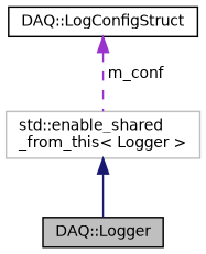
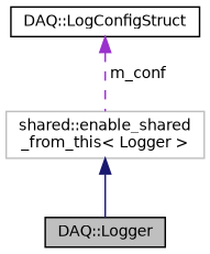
  digraph {
    node [color=black fillcolor=white fontname=Helvetica fontsize=10 shape=record style=filled]
    edge [dir=back fontname=Helvetica fontsize=10 labelfontname=Helvetica labelfontsize=10]
    n1 [fillcolor=grey75 fontcolor=black height=0.2 label="DAQ::Logger" width=0.4]
-   n2 [color=grey75 height=0.2 label="std::enable_shared\l_from_this\< Logger \>" width=0.4]
+   n2 [color=grey75 height=0.2 label="shared::enable_shared\l_from_this\< Logger \>" width=0.4]
    n3 [height=0.2 label="DAQ::LogConfigStruct" width=0.4]
    n2 -> n1 [color=midnightblue style=solid]
    n3 -> n2 [color=darkorchid3 label=" m_conf" style=dashed]
  }
